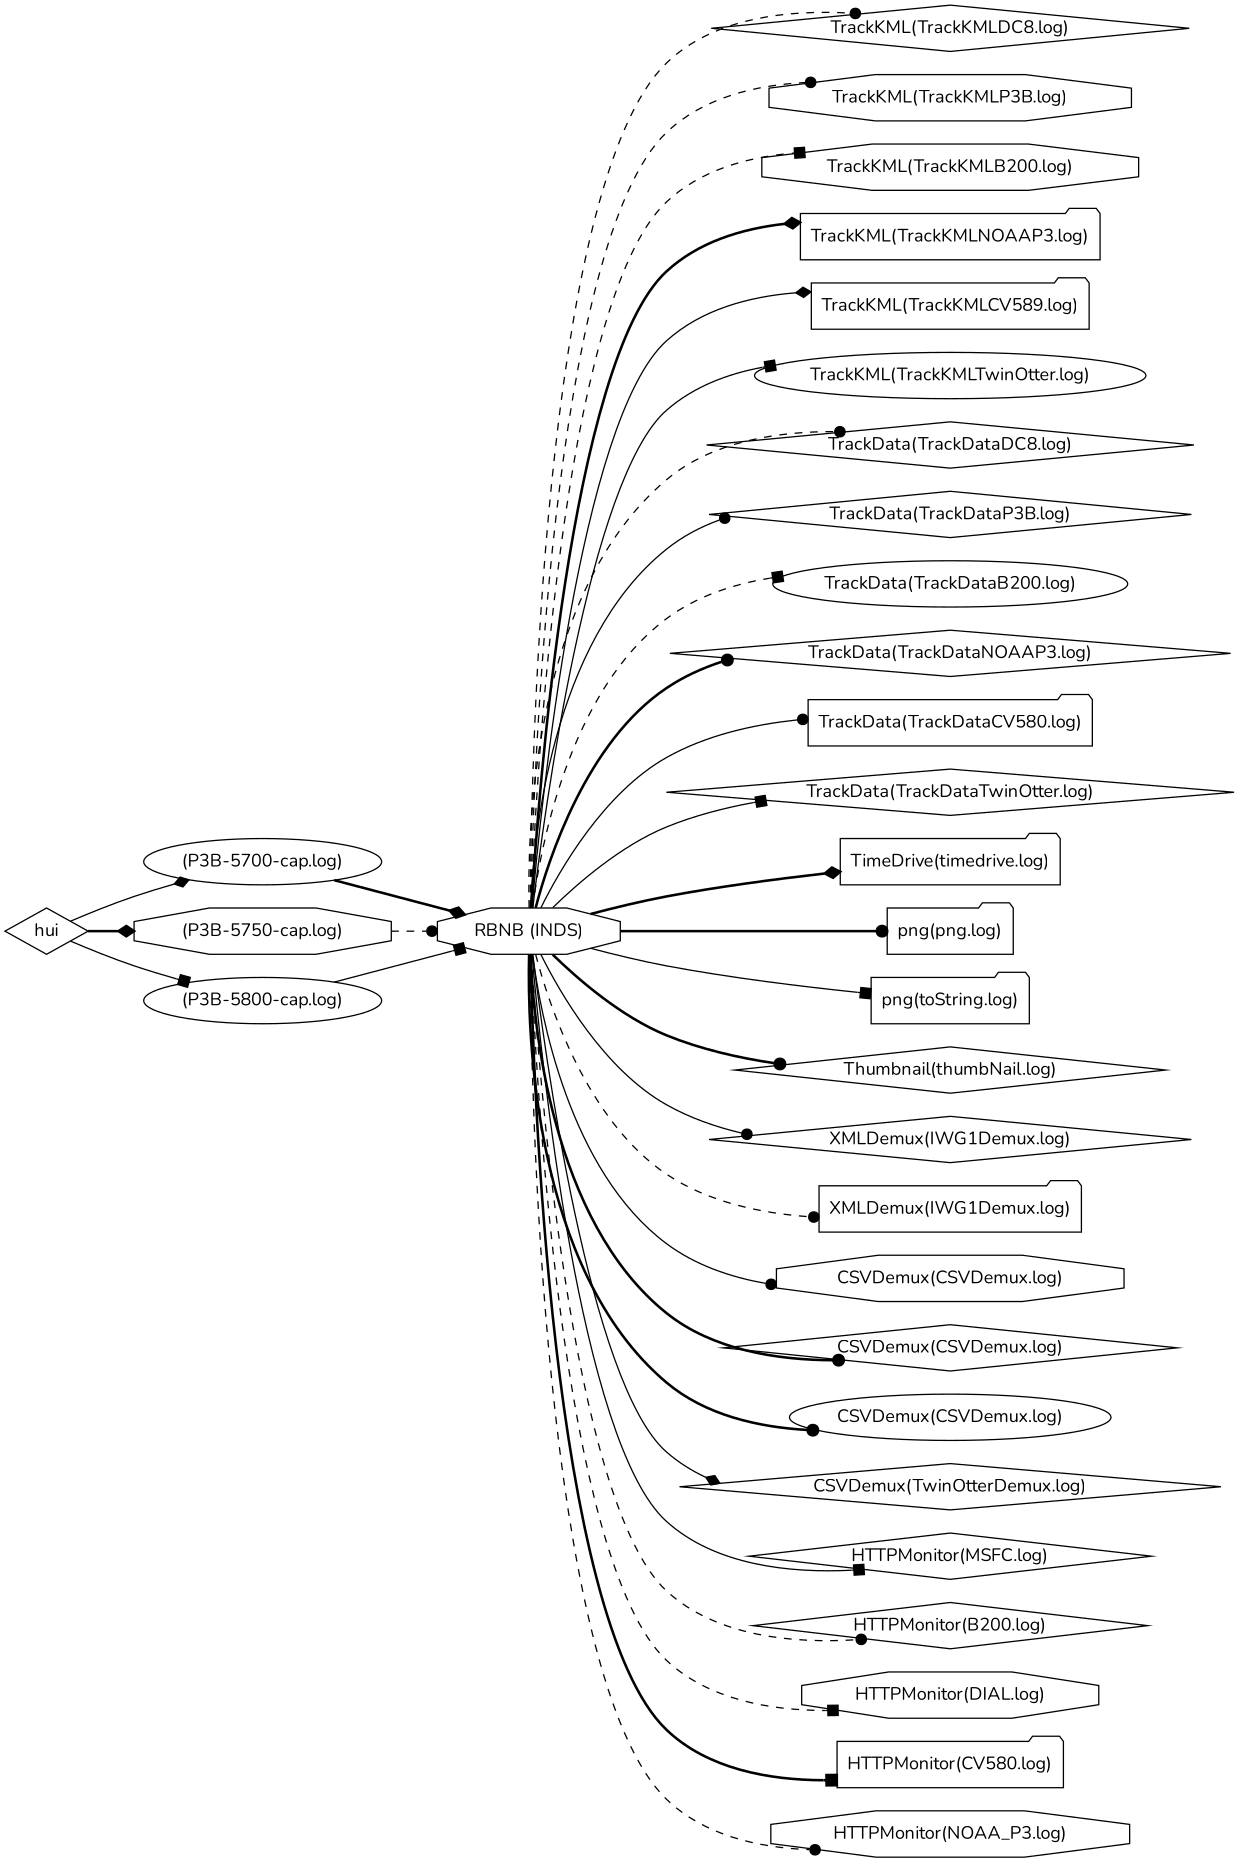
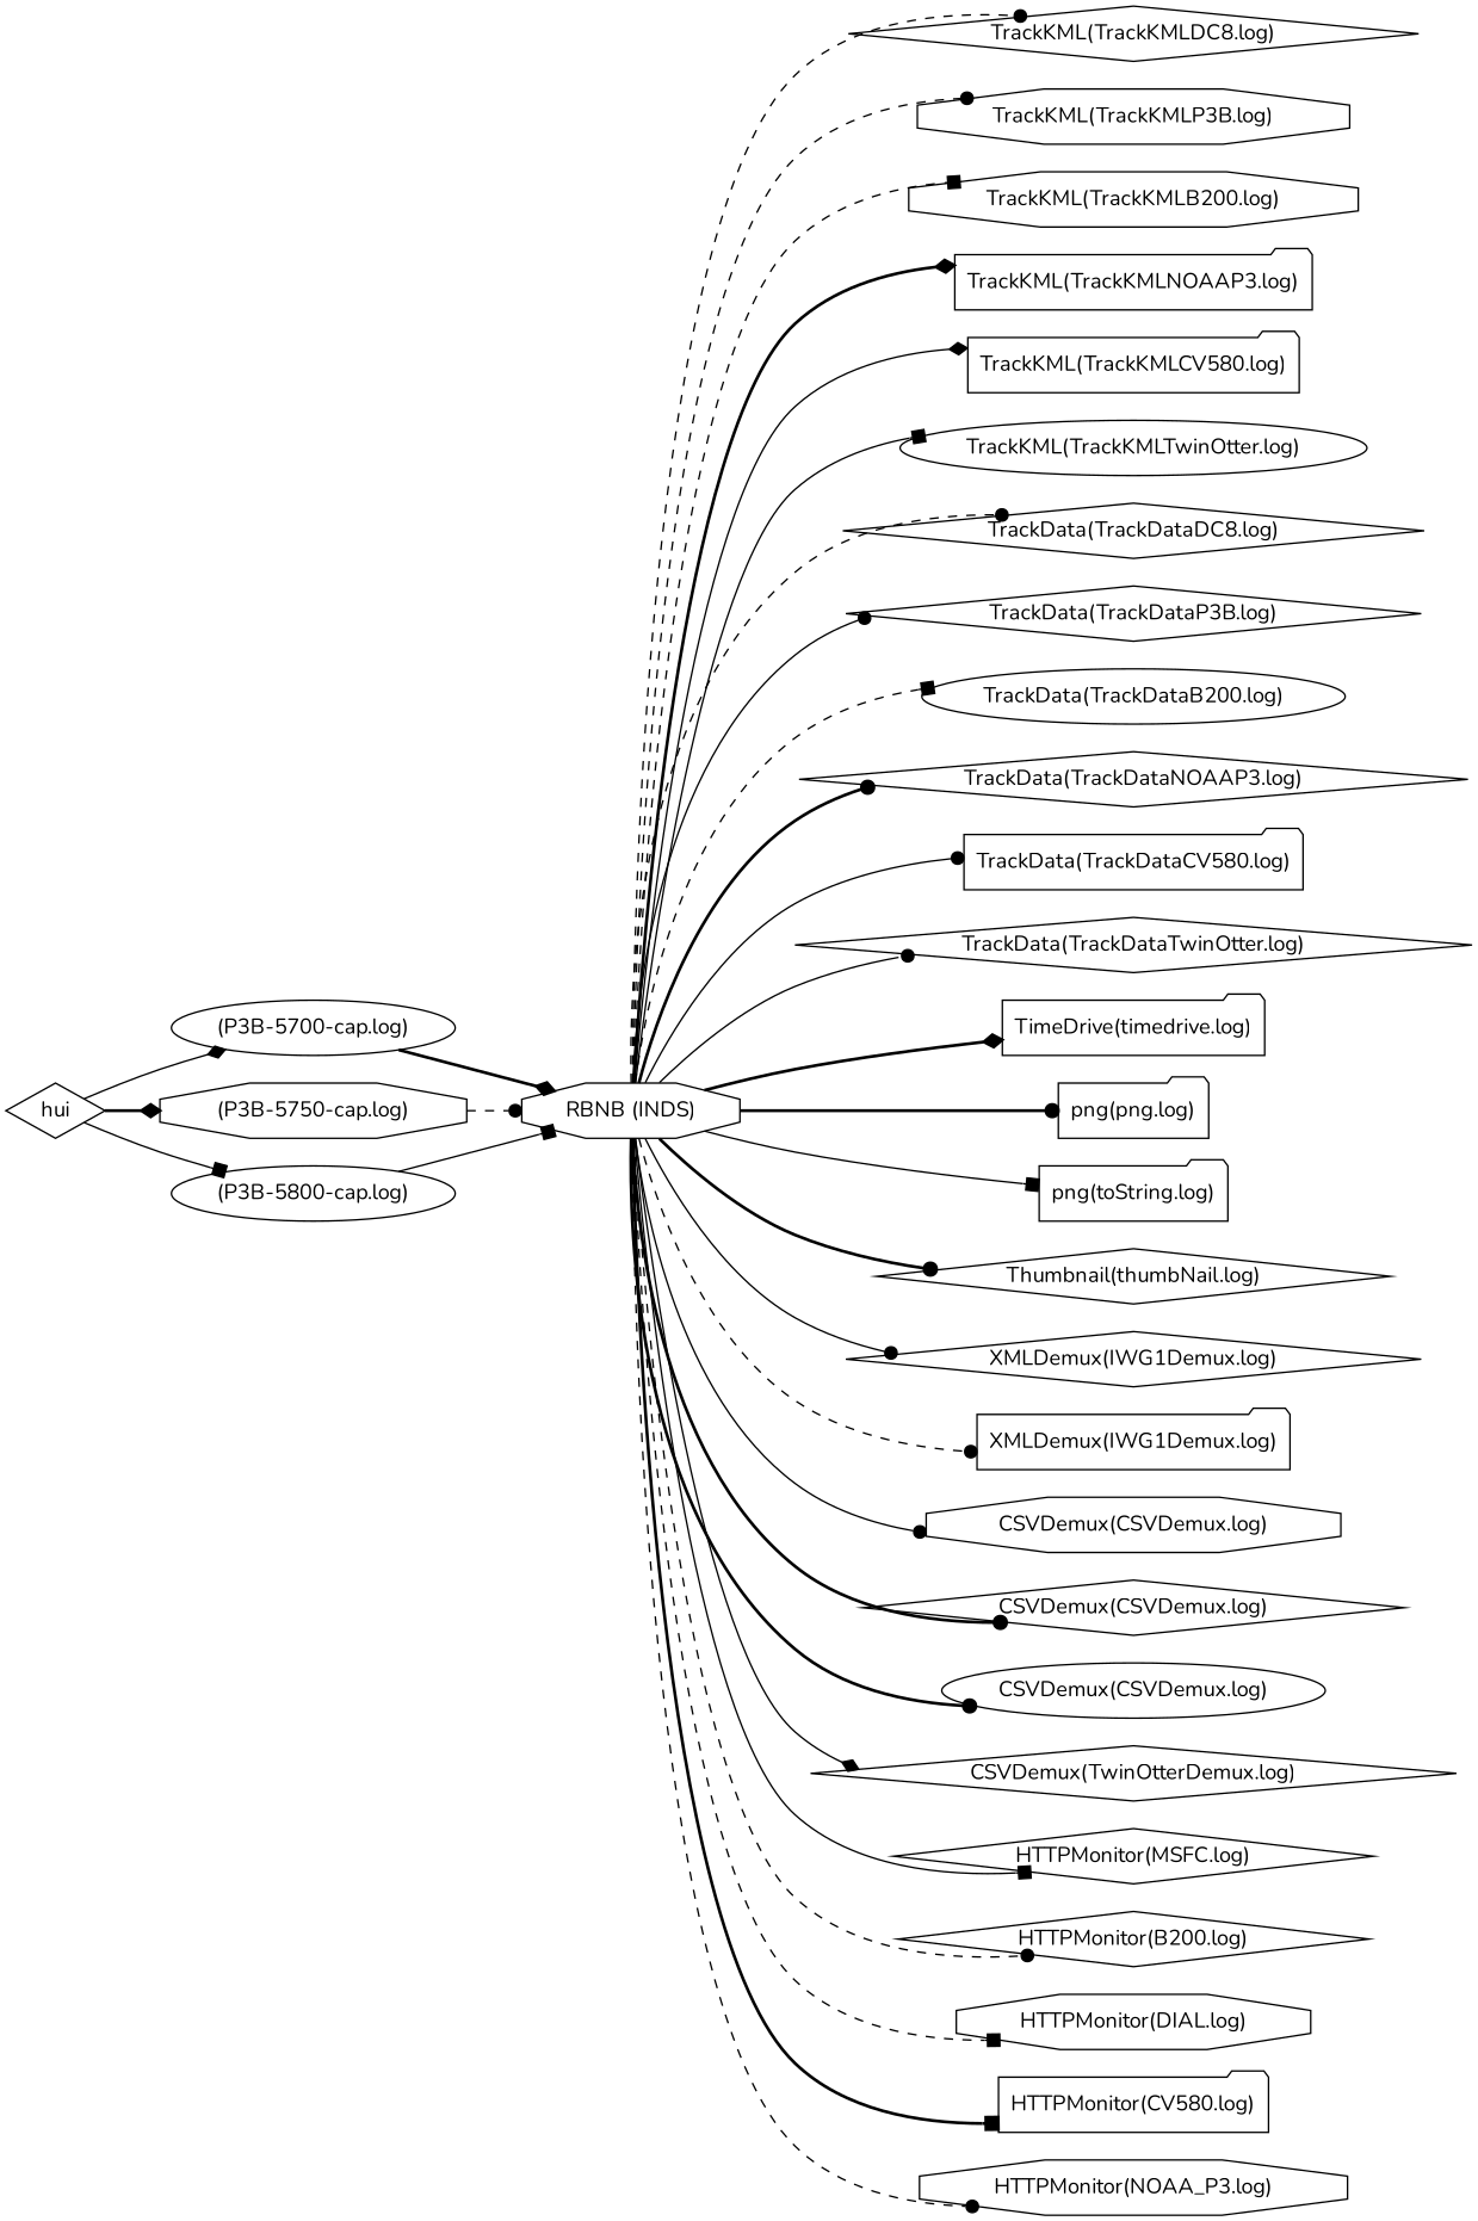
  digraph {
    fontname=Nunito
    rankdir=LR
    node [fontname=Nunito shape=diamond]
    edge [arrowhead=dot fontname=Nunito style=solid]
    n1 [label="RBNB (INDS)" shape=octagon]
    n2 [label="TrackKML(TrackKMLDC8.log)"]
    n3 [label="TrackKML(TrackKMLP3B.log)" shape=octagon]
    n4 [label="TrackKML(TrackKMLB200.log)" shape=octagon]
    n5 [label="TrackKML(TrackKMLNOAAP3.log)" shape=folder]
-   n6 [label="TrackKML(TrackKMLCV589.log)" shape=folder]
+   n6 [label="TrackKML(TrackKMLCV580.log)" shape=folder]
    n7 [label="TrackKML(TrackKMLTwinOtter.log)" shape=ellipse]
    n8 [label="TrackData(TrackDataDC8.log)"]
    n9 [label="TrackData(TrackDataP3B.log)"]
    n10 [label="TrackData(TrackDataB200.log)" shape=ellipse]
    n11 [label="TrackData(TrackDataNOAAP3.log)"]
    n12 [label="TrackData(TrackDataCV580.log)" shape=folder]
    n13 [label="TrackData(TrackDataTwinOtter.log)"]
    n14 [label="TimeDrive(timedrive.log)" shape=folder]
    n15 [label="png(png.log)" shape=folder]
    n16 [label="png(toString.log)" shape=folder]
    n17 [label="Thumbnail(thumbNail.log)"]
    n18 [label="XMLDemux(IWG1Demux.log)"]
    n19 [label="XMLDemux(IWG1Demux.log)" shape=folder]
    n20 [label="CSVDemux(CSVDemux.log)" shape=octagon]
    n21 [label="CSVDemux(CSVDemux.log)"]
    n22 [label="CSVDemux(CSVDemux.log)" shape=ellipse]
    n23 [label="CSVDemux(TwinOtterDemux.log)"]
    n24 [label="HTTPMonitor(MSFC.log)"]
    n25 [label="HTTPMonitor(B200.log)"]
    n26 [label="HTTPMonitor(DIAL.log)" shape=octagon]
    n27 [label="HTTPMonitor(CV580.log)" shape=folder]
    n28 [label="HTTPMonitor(NOAA_P3.log)" shape=octagon]
    n29 [label="(P3B-5700-cap.log)" shape=ellipse]
    hui
    n31 [label="(P3B-5750-cap.log)" shape=octagon]
    n32 [label="(P3B-5800-cap.log)" shape=ellipse]
    n1 -> n2 [style=dashed]
    n1 -> n3 [style=dashed]
    n1 -> n4 [arrowhead=box style=dashed]
    n1 -> n5 [arrowhead=diamond style=bold]
    n1 -> n6 [arrowhead=diamond]
    n1 -> n7 [arrowhead=box]
    n1 -> n8 [style=dashed]
    n1 -> n9
    n1 -> n10 [arrowhead=box style=dashed]
    n1 -> n11 [style=bold]
    n1 -> n12
-   n1 -> n13 [arrowhead=box]
+   n1 -> n13
    n1 -> n14 [arrowhead=diamond style=bold]
    n1 -> n15 [style=bold]
    n1 -> n16 [arrowhead=box]
    n1 -> n17 [style=bold]
    n1 -> n18
    n1 -> n19 [style=dashed]
    n1 -> n20
    n1 -> n21 [style=bold]
    n1 -> n22 [style=bold]
    n1 -> n23 [arrowhead=diamond]
    n1 -> n24 [arrowhead=box]
    n1 -> n25 [style=dashed]
    n1 -> n26 [arrowhead=box style=dashed]
    n1 -> n27 [arrowhead=box style=bold]
    n1 -> n28 [style=dashed]
    n29 -> n1 [arrowhead=diamond style=bold]
    hui -> n29 [arrowhead=diamond]
    hui -> n31 [arrowhead=diamond style=bold]
    hui -> n32 [arrowhead=box]
    n31 -> n1 [style=dashed]
    n32 -> n1 [arrowhead=box]
  }
